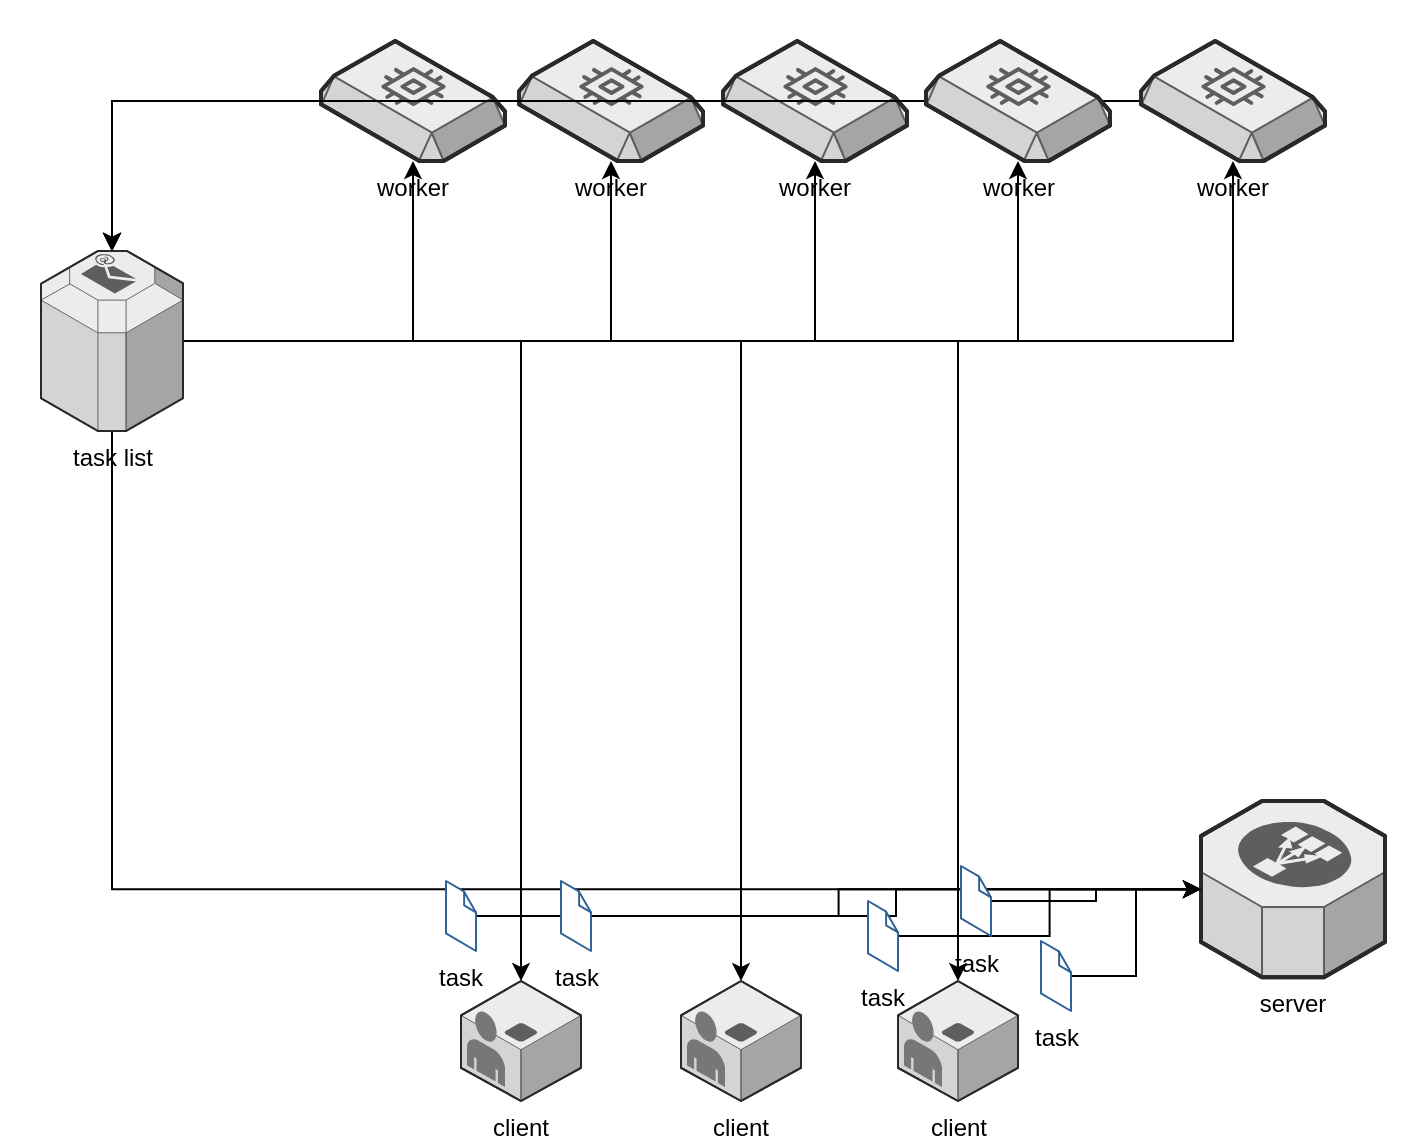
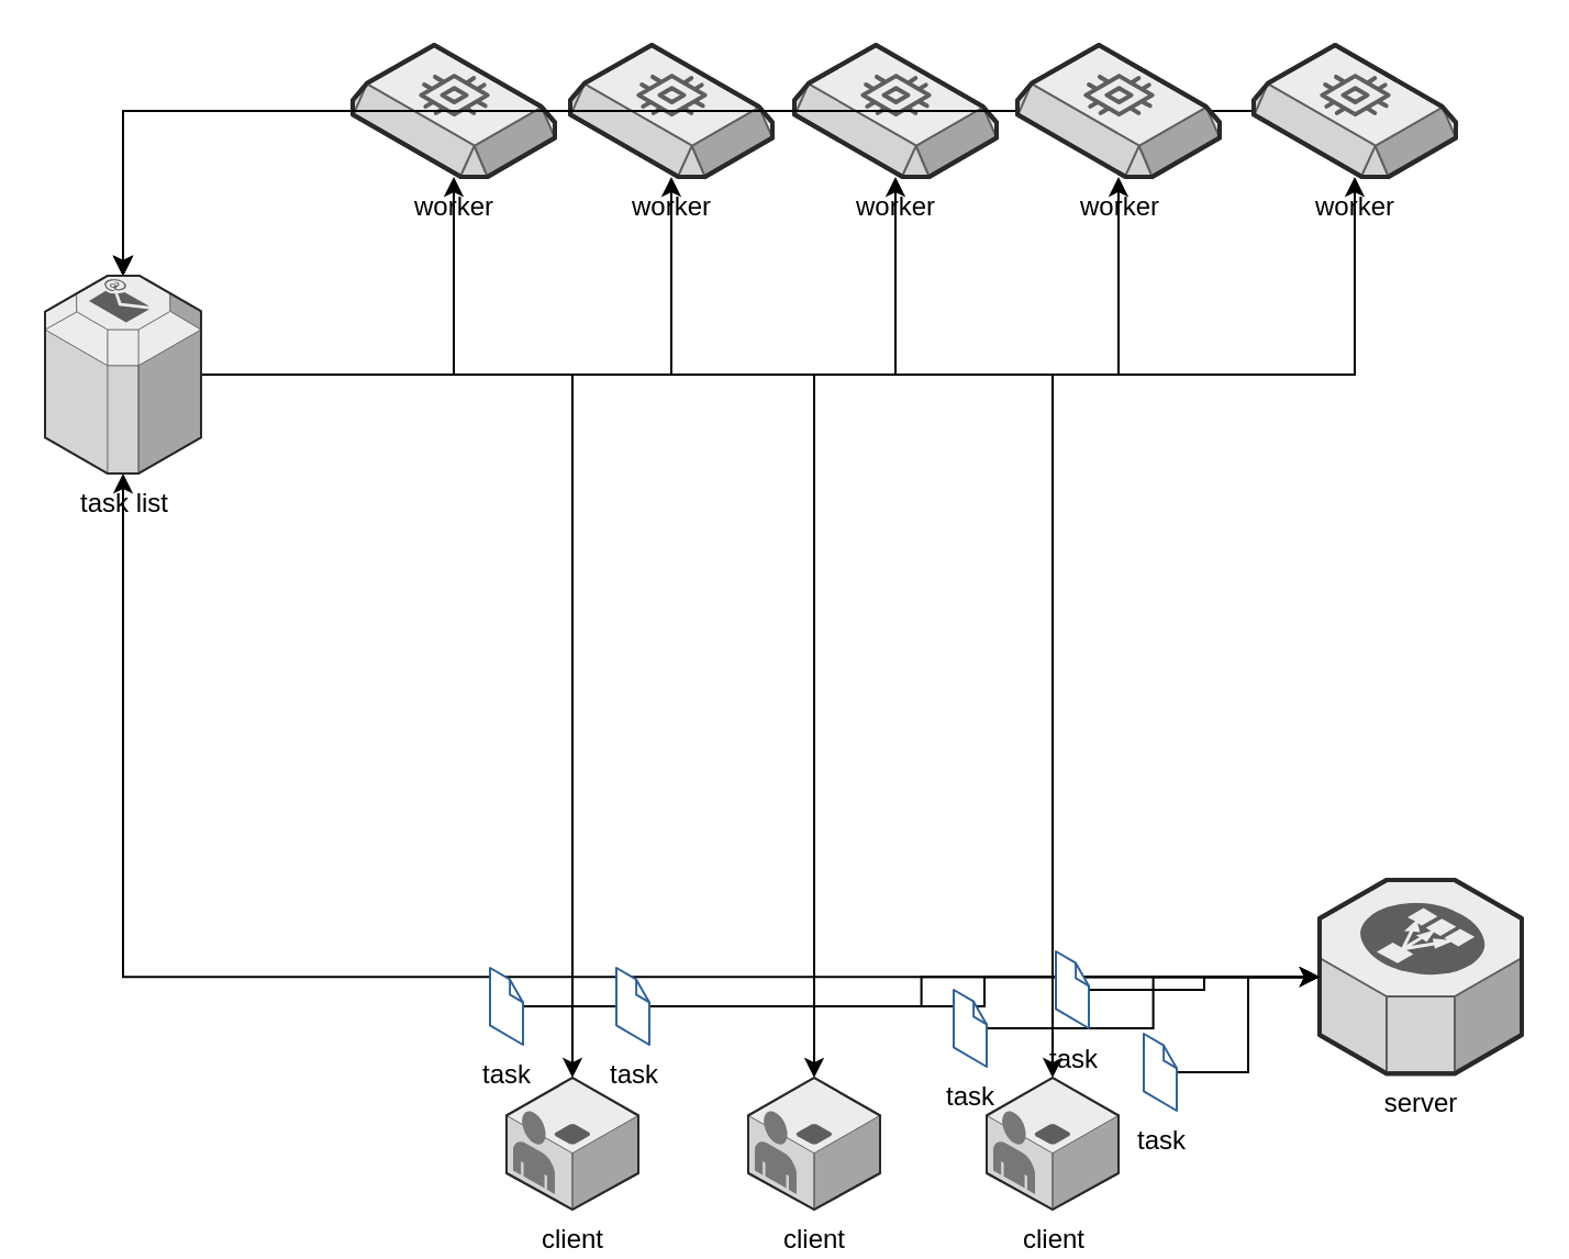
  <mxCell id="0" />
  <mxCell id="1" parent="0" />
  <mxCell id="2" value="client" style="verticalLabelPosition=bottom;html=1;verticalAlign=top;strokeWidth=1;align=center;outlineConnect=0;dashed=0;outlineConnect=0;shape=mxgraph.aws3d.application_server;fillColor=#ECECEC;strokeColor=#5E5E5E;aspect=fixed;" parent="1" vertex="1"><mxGeometry x="230" y="490" width="60" height="60" as="geometry" /></mxCell>
  <mxCell id="3" value="" style="verticalLabelPosition=bottom;html=1;verticalAlign=top;strokeWidth=1;align=center;outlineConnect=0;dashed=0;outlineConnect=0;shape=mxgraph.aws3d.end_user;strokeColor=none;fillColor=#777777;aspect=fixed;" parent="1" vertex="1"><mxGeometry x="233" y="505" width="19" height="38" as="geometry" /></mxCell>
- <mxCell id="4" style="edgeStyle=orthogonalEdgeStyle;rounded=0;orthogonalLoop=1;jettySize=auto;html=1;endArrow=none;" parent="1" source="5" target="24" edge="1"><mxGeometry relative="1" as="geometry" /></mxCell>
+ <mxCell id="4" style="edgeStyle=orthogonalEdgeStyle;rounded=0;orthogonalLoop=1;jettySize=auto;html=1;" parent="1" source="5" target="24" edge="1"><mxGeometry relative="1" as="geometry" /></mxCell>
  <mxCell id="5" value="server" style="verticalLabelPosition=bottom;html=1;verticalAlign=top;strokeWidth=1;align=center;outlineConnect=0;dashed=0;outlineConnect=0;shape=mxgraph.aws3d.elasticLoadBalancing;fillColor=#ECECEC;strokeColor=#5E5E5E;aspect=fixed;" parent="1" vertex="1"><mxGeometry x="600" y="400" width="92" height="88.17" as="geometry" /></mxCell>
  <mxCell id="6" style="edgeStyle=orthogonalEdgeStyle;rounded=0;orthogonalLoop=1;jettySize=auto;html=1;" parent="1" source="7" target="24" edge="1"><mxGeometry relative="1" as="geometry" /></mxCell>
  <mxCell id="7" value="worker" style="verticalLabelPosition=bottom;html=1;verticalAlign=top;strokeWidth=1;align=center;outlineConnect=0;dashed=0;outlineConnect=0;shape=mxgraph.aws3d.ebs2;fillColor=#ECECEC;strokeColor=#5E5E5E;aspect=fixed;" parent="1" vertex="1"><mxGeometry x="160" y="20" width="92" height="60" as="geometry" /></mxCell>
  <mxCell id="8" style="edgeStyle=orthogonalEdgeStyle;rounded=0;orthogonalLoop=1;jettySize=auto;html=1;" parent="1" source="9" target="24" edge="1"><mxGeometry relative="1" as="geometry" /></mxCell>
  <mxCell id="9" value="worker" style="verticalLabelPosition=bottom;html=1;verticalAlign=top;strokeWidth=1;align=center;outlineConnect=0;dashed=0;outlineConnect=0;shape=mxgraph.aws3d.ebs2;fillColor=#ECECEC;strokeColor=#5E5E5E;aspect=fixed;" parent="1" vertex="1"><mxGeometry x="570" y="20" width="92" height="60" as="geometry" /></mxCell>
  <mxCell id="10" style="edgeStyle=orthogonalEdgeStyle;rounded=0;orthogonalLoop=1;jettySize=auto;html=1;" parent="1" source="11" target="24" edge="1"><mxGeometry relative="1" as="geometry" /></mxCell>
  <mxCell id="11" value="worker" style="verticalLabelPosition=bottom;html=1;verticalAlign=top;strokeWidth=1;align=center;outlineConnect=0;dashed=0;outlineConnect=0;shape=mxgraph.aws3d.ebs2;fillColor=#ECECEC;strokeColor=#5E5E5E;aspect=fixed;" parent="1" vertex="1"><mxGeometry x="259" y="20" width="92" height="60" as="geometry" /></mxCell>
  <mxCell id="12" style="edgeStyle=orthogonalEdgeStyle;rounded=0;orthogonalLoop=1;jettySize=auto;html=1;" parent="1" source="13" target="24" edge="1"><mxGeometry relative="1" as="geometry" /></mxCell>
  <mxCell id="13" value="worker" style="verticalLabelPosition=bottom;html=1;verticalAlign=top;strokeWidth=1;align=center;outlineConnect=0;dashed=0;outlineConnect=0;shape=mxgraph.aws3d.ebs2;fillColor=#ECECEC;strokeColor=#5E5E5E;aspect=fixed;" parent="1" vertex="1"><mxGeometry x="361" y="20" width="92" height="60" as="geometry" /></mxCell>
  <mxCell id="14" style="edgeStyle=orthogonalEdgeStyle;rounded=0;orthogonalLoop=1;jettySize=auto;html=1;" parent="1" source="15" target="24" edge="1"><mxGeometry relative="1" as="geometry" /></mxCell>
  <mxCell id="15" value="worker" style="verticalLabelPosition=bottom;html=1;verticalAlign=top;strokeWidth=1;align=center;outlineConnect=0;dashed=0;outlineConnect=0;shape=mxgraph.aws3d.ebs2;fillColor=#ECECEC;strokeColor=#5E5E5E;aspect=fixed;" parent="1" vertex="1"><mxGeometry x="462.5" y="20" width="92" height="60" as="geometry" /></mxCell>
  <mxCell id="16" style="edgeStyle=orthogonalEdgeStyle;rounded=0;orthogonalLoop=1;jettySize=auto;html=1;" parent="1" source="24" target="7" edge="1"><mxGeometry relative="1" as="geometry" /></mxCell>
  <mxCell id="17" style="edgeStyle=orthogonalEdgeStyle;rounded=0;orthogonalLoop=1;jettySize=auto;html=1;" parent="1" source="24" target="11" edge="1"><mxGeometry relative="1" as="geometry" /></mxCell>
  <mxCell id="18" style="edgeStyle=orthogonalEdgeStyle;rounded=0;orthogonalLoop=1;jettySize=auto;html=1;" parent="1" source="24" target="13" edge="1"><mxGeometry relative="1" as="geometry" /></mxCell>
  <mxCell id="19" style="edgeStyle=orthogonalEdgeStyle;rounded=0;orthogonalLoop=1;jettySize=auto;html=1;" parent="1" source="24" target="15" edge="1"><mxGeometry relative="1" as="geometry" /></mxCell>
  <mxCell id="20" style="edgeStyle=orthogonalEdgeStyle;rounded=0;orthogonalLoop=1;jettySize=auto;html=1;" parent="1" source="24" target="9" edge="1"><mxGeometry relative="1" as="geometry" /></mxCell>
  <mxCell id="21" style="edgeStyle=orthogonalEdgeStyle;rounded=0;orthogonalLoop=1;jettySize=auto;html=1;" parent="1" source="24" target="2" edge="1"><mxGeometry relative="1" as="geometry" /></mxCell>
  <mxCell id="22" style="edgeStyle=orthogonalEdgeStyle;rounded=0;orthogonalLoop=1;jettySize=auto;html=1;" parent="1" source="24" target="27" edge="1"><mxGeometry relative="1" as="geometry" /></mxCell>
  <mxCell id="23" style="edgeStyle=orthogonalEdgeStyle;rounded=0;orthogonalLoop=1;jettySize=auto;html=1;" parent="1" source="24" target="25" edge="1"><mxGeometry relative="1" as="geometry" /></mxCell>
  <mxCell id="24" value="task list" style="verticalLabelPosition=bottom;html=1;verticalAlign=top;strokeWidth=1;align=center;outlineConnect=0;dashed=0;outlineConnect=0;shape=mxgraph.aws3d.email_service;fillColor=#ECECEC;strokeColor=#5E5E5E;aspect=fixed;" parent="1" vertex="1"><mxGeometry x="20" y="125" width="71" height="90" as="geometry" /></mxCell>
  <mxCell id="25" value="client" style="verticalLabelPosition=bottom;html=1;verticalAlign=top;strokeWidth=1;align=center;outlineConnect=0;dashed=0;outlineConnect=0;shape=mxgraph.aws3d.application_server;fillColor=#ECECEC;strokeColor=#5E5E5E;aspect=fixed;" parent="1" vertex="1"><mxGeometry x="448.5" y="490" width="60" height="60" as="geometry" /></mxCell>
  <mxCell id="26" value="" style="verticalLabelPosition=bottom;html=1;verticalAlign=top;strokeWidth=1;align=center;outlineConnect=0;dashed=0;outlineConnect=0;shape=mxgraph.aws3d.end_user;strokeColor=none;fillColor=#777777;aspect=fixed;" parent="1" vertex="1"><mxGeometry x="451.5" y="505" width="19" height="38" as="geometry" /></mxCell>
  <mxCell id="27" value="client" style="verticalLabelPosition=bottom;html=1;verticalAlign=top;strokeWidth=1;align=center;outlineConnect=0;dashed=0;outlineConnect=0;shape=mxgraph.aws3d.application_server;fillColor=#ECECEC;strokeColor=#5E5E5E;aspect=fixed;" parent="1" vertex="1"><mxGeometry x="340" y="490" width="60" height="60" as="geometry" /></mxCell>
  <mxCell id="28" value="" style="verticalLabelPosition=bottom;html=1;verticalAlign=top;strokeWidth=1;align=center;outlineConnect=0;dashed=0;outlineConnect=0;shape=mxgraph.aws3d.end_user;strokeColor=none;fillColor=#777777;aspect=fixed;" parent="1" vertex="1"><mxGeometry x="343" y="505" width="19" height="38" as="geometry" /></mxCell>
  <mxCell id="29" style="edgeStyle=orthogonalEdgeStyle;rounded=0;orthogonalLoop=1;jettySize=auto;html=1;" parent="1" source="30" target="5" edge="1"><mxGeometry relative="1" as="geometry" /></mxCell>
  <mxCell id="30" value="task" style="verticalLabelPosition=bottom;html=1;verticalAlign=top;strokeWidth=1;align=center;outlineConnect=0;dashed=0;outlineConnect=0;shape=mxgraph.aws3d.file;aspect=fixed;strokeColor=#2d6195;fillColor=#ffffff;" parent="1" vertex="1"><mxGeometry x="222.5" y="440" width="15" height="35" as="geometry" /></mxCell>
  <mxCell id="31" style="edgeStyle=orthogonalEdgeStyle;rounded=0;orthogonalLoop=1;jettySize=auto;html=1;" parent="1" source="32" target="5" edge="1"><mxGeometry relative="1" as="geometry" /></mxCell>
  <mxCell id="32" value="task" style="verticalLabelPosition=bottom;html=1;verticalAlign=top;strokeWidth=1;align=center;outlineConnect=0;dashed=0;outlineConnect=0;shape=mxgraph.aws3d.file;aspect=fixed;strokeColor=#2d6195;fillColor=#ffffff;" parent="1" vertex="1"><mxGeometry x="280" y="440" width="15" height="35" as="geometry" /></mxCell>
  <mxCell id="33" style="edgeStyle=orthogonalEdgeStyle;rounded=0;orthogonalLoop=1;jettySize=auto;html=1;" parent="1" source="34" target="5" edge="1"><mxGeometry relative="1" as="geometry" /></mxCell>
  <mxCell id="34" value="task" style="verticalLabelPosition=bottom;html=1;verticalAlign=top;strokeWidth=1;align=center;outlineConnect=0;dashed=0;outlineConnect=0;shape=mxgraph.aws3d.file;aspect=fixed;strokeColor=#2d6195;fillColor=#ffffff;" parent="1" vertex="1"><mxGeometry x="433.5" y="450" width="15" height="35" as="geometry" /></mxCell>
  <mxCell id="35" style="edgeStyle=orthogonalEdgeStyle;rounded=0;orthogonalLoop=1;jettySize=auto;html=1;" parent="1" source="36" target="5" edge="1"><mxGeometry relative="1" as="geometry" /></mxCell>
  <mxCell id="36" value="task" style="verticalLabelPosition=bottom;html=1;verticalAlign=top;strokeWidth=1;align=center;outlineConnect=0;dashed=0;outlineConnect=0;shape=mxgraph.aws3d.file;aspect=fixed;strokeColor=#2d6195;fillColor=#ffffff;" parent="1" vertex="1"><mxGeometry x="520" y="470" width="15" height="35" as="geometry" /></mxCell>
  <mxCell id="37" style="edgeStyle=orthogonalEdgeStyle;rounded=0;orthogonalLoop=1;jettySize=auto;html=1;" parent="1" source="38" target="5" edge="1"><mxGeometry relative="1" as="geometry" /></mxCell>
  <mxCell id="38" value="task" style="verticalLabelPosition=bottom;html=1;verticalAlign=top;strokeWidth=1;align=center;outlineConnect=0;dashed=0;outlineConnect=0;shape=mxgraph.aws3d.file;aspect=fixed;strokeColor=#2d6195;fillColor=#ffffff;" parent="1" vertex="1"><mxGeometry x="480" y="432.5" width="15" height="35" as="geometry" /></mxCell>
